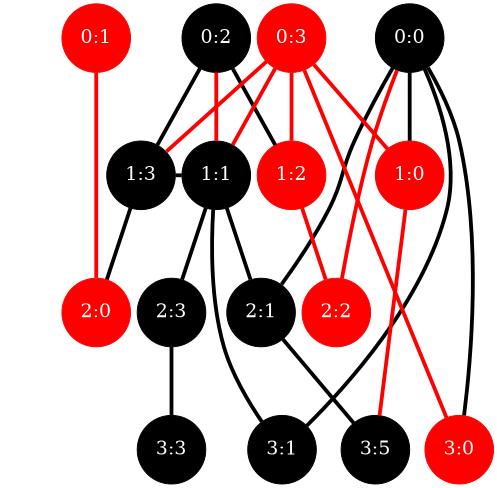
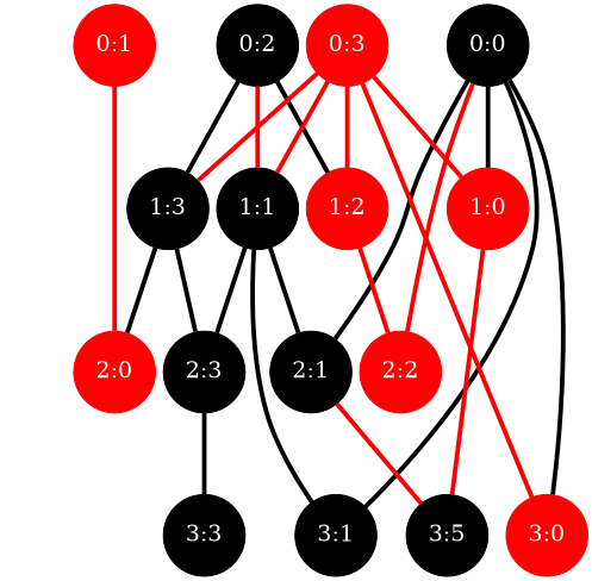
  graph {
    nodesep=0.1
    ranksep=1
    node [color="#000000" fixedsize=true fontcolor=white fontsize=20.0 shape=circle style=filled]
    edge [color="#000000" penwidth=4]
    Gen0 [color=grey fixedsize=false fontcolor=black fontsize=12 shape=cds style=invis]
    "0:0" [width=1]
    "0:1" [color="#FF0000" width=1]
    "0:2" [width=1]
    "0:3" [color="#FF0000" width=1]
    Gen1 [color=grey fixedsize=false fontcolor=black fontsize=12 shape=cds style=invis]
    "1:0" [color="#FF0000" width=1]
    "1:1" [width=1]
    "1:2" [color="#FF0000" width=1]
    "1:3" [width=1]
    Gen2 [color=grey fixedsize=false fontcolor=black fontsize=12 shape=cds style=invis]
    "2:0" [color="#FF0000" width=1]
    "2:1" [width=1]
    "2:2" [color="#FF0000" width=1]
    "2:3" [width=1]
    Gen3 [color=grey fixedsize=false fontcolor=black fontsize=12 shape=cds style=invis]
    "3:0" [color="#FF0000" width=1]
    "3:1" [width=1]
    n19 [label="3:5" width=1]
    "3:3" [width=1]
    subgraph sub_1 {
      rank=same
      Gen0
      "0:0"
      "0:1"
      "0:2"
      "0:3"
    }
    subgraph sub_2 {
      rank=same
      Gen1
      "1:0"
      "1:1"
      "1:2"
      "1:3"
    }
    subgraph sub_3 {
      rank=same
      Gen2
      "2:0"
      "2:1"
      "2:2"
      "2:3"
    }
    subgraph sub_4 {
      rank=same
      Gen3
      "3:0"
      "3:1"
      n19
      "3:3"
    }
    subgraph sub_5 {
      Gen0
      Gen1
      Gen2
      Gen3
    }
    Gen0 -- Gen1 [style=invis color="" penwidth=""]
    "0:0" -- "1:0"
    "0:0" -- "2:1"
    "0:0" -- "2:2" [color="#FF0000"]
    "0:0" -- "3:0"
    "0:0" -- "3:1"
    "0:1" -- "2:0" [color="#FF0000"]
    "0:2" -- "1:1" [color="#FF0000"]
    "0:2" -- "1:2"
    "0:2" -- "1:3"
    "0:3" -- "1:0" [color="#FF0000"]
    "0:3" -- "1:1" [color="#FF0000"]
    "0:3" -- "1:2" [color="#FF0000"]
    "0:3" -- "1:3" [color="#FF0000"]
    "0:3" -- "3:0" [color="#FF0000"]
    Gen1 -- Gen2 [style=invis color="" penwidth=""]
    "1:0" -- n19 [color="#FF0000"]
    "1:1" -- "2:1"
    "1:1" -- "2:3"
    "1:1" -- "3:1"
    "1:2" -- "2:2" [color="#FF0000"]
    "1:3" -- "2:0"
-   "1:3" -- "1:1"
+   "1:3" -- "2:3"
    Gen2 -- Gen3 [style=invis color="" penwidth=""]
-   "2:1" -- n19
+   "2:1" -- n19 [color="#FF0000"]
    "2:3" -- "3:3"
  }
